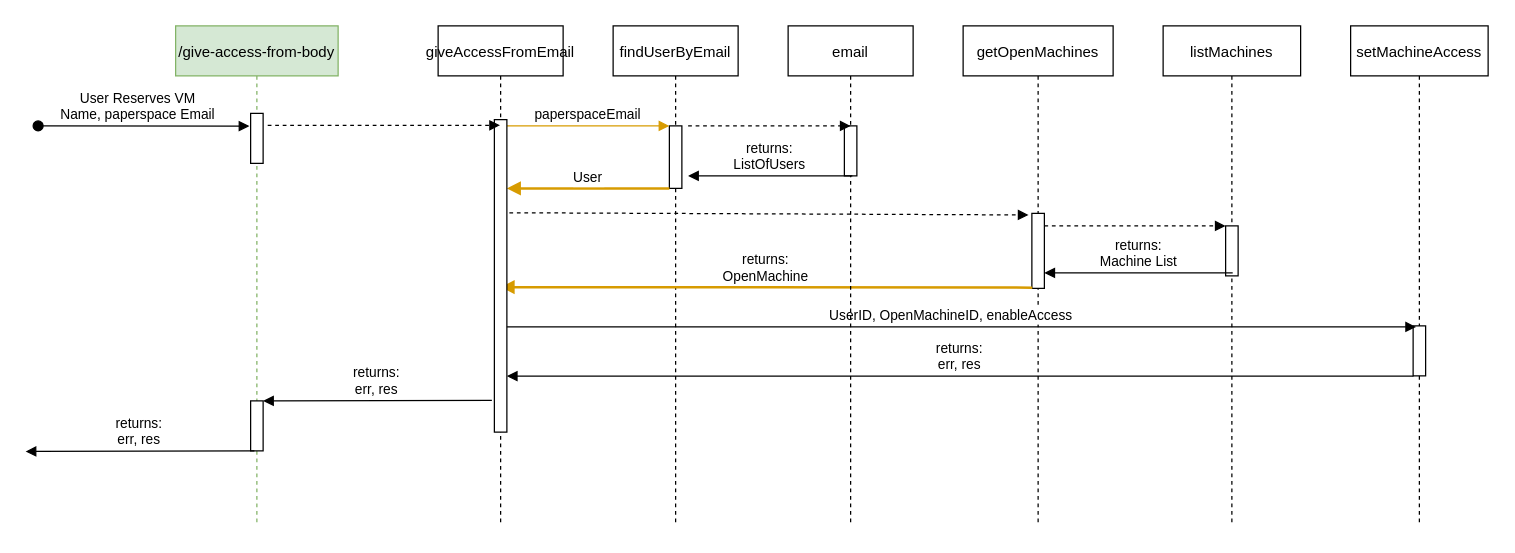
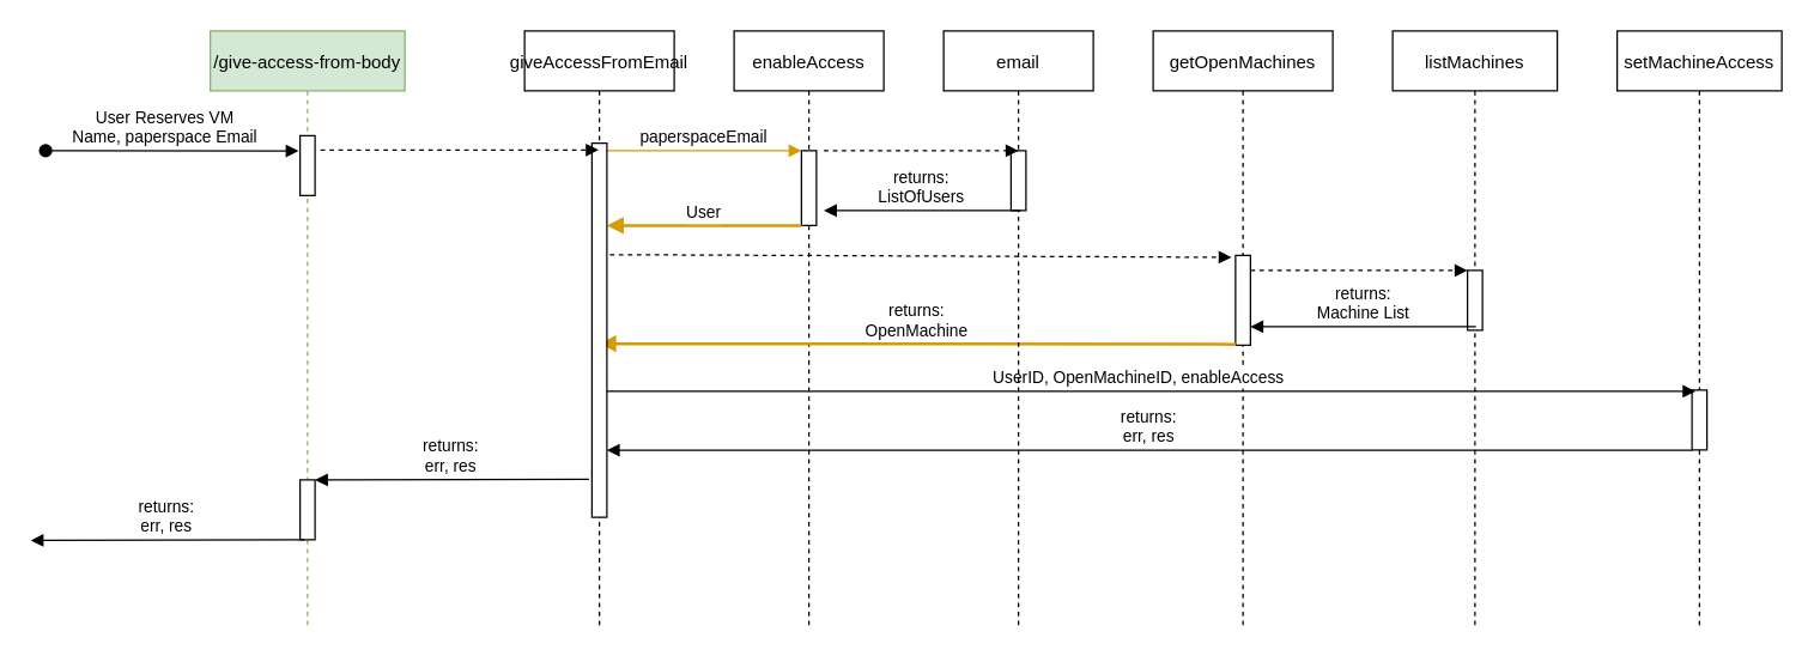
  <mxCell id="0" />
  <mxCell id="1" parent="0" />
  <mxCell id="2" value="/give-access-from-body" style="shape=umlLifeline;perimeter=lifelinePerimeter;container=1;collapsible=0;recursiveResize=0;rounded=0;shadow=0;strokeWidth=1;fillColor=#d5e8d4;strokeColor=#82b366;" parent="1" vertex="1"><mxGeometry x="140" y="20" width="130" height="400" as="geometry" /></mxCell>
  <mxCell id="3" value="User Reserves VM&#10;Name, paperspace Email" style="verticalAlign=bottom;startArrow=oval;endArrow=block;startSize=8;shadow=0;strokeWidth=1;entryX=-0.1;entryY=0.254;entryDx=0;entryDy=0;entryPerimeter=0;" parent="2" target="4" edge="1"><mxGeometry x="-0.048" relative="1" as="geometry"><mxPoint x="-110" y="80" as="sourcePoint" /><mxPoint x="40" y="70" as="targetPoint" /><mxPoint as="offset" /></mxGeometry></mxCell>
  <mxCell id="4" value="" style="points=[];perimeter=orthogonalPerimeter;rounded=0;shadow=0;strokeWidth=1;" parent="2" vertex="1"><mxGeometry x="60" y="70" width="10" height="40" as="geometry" /></mxCell>
  <mxCell id="5" value="" style="points=[];perimeter=orthogonalPerimeter;rounded=0;shadow=0;strokeWidth=1;" parent="2" vertex="1"><mxGeometry x="60" y="300" width="10" height="40" as="geometry" /></mxCell>
- <mxCell id="6" value="findUserByEmail" style="shape=umlLifeline;perimeter=lifelinePerimeter;container=1;collapsible=0;recursiveResize=0;rounded=0;shadow=0;strokeWidth=1;" parent="1" vertex="1"><mxGeometry x="490" y="20" width="100" height="400" as="geometry" /></mxCell>
+ <mxCell id="6" value="enableAccess" style="shape=umlLifeline;perimeter=lifelinePerimeter;container=1;collapsible=0;recursiveResize=0;rounded=0;shadow=0;strokeWidth=1;" parent="1" vertex="1"><mxGeometry x="490" y="20" width="100" height="400" as="geometry" /></mxCell>
  <mxCell id="7" value="" style="points=[];perimeter=orthogonalPerimeter;rounded=0;shadow=0;strokeWidth=1;" parent="6" vertex="1"><mxGeometry x="45" y="80" width="10" height="50" as="geometry" /></mxCell>
  <mxCell id="8" value="paperspaceEmail" style="verticalAlign=bottom;endArrow=block;entryX=0;entryY=0;shadow=0;strokeWidth=1;fillColor=#ffe6cc;strokeColor=#d79b00;" parent="1" source="19" target="7" edge="1"><mxGeometry relative="1" as="geometry"><mxPoint x="325" y="100" as="sourcePoint" /></mxGeometry></mxCell>
  <mxCell id="9" value="User" style="verticalAlign=bottom;endArrow=block;shadow=0;strokeWidth=2;fillColor=#ffe6cc;strokeColor=#d79b00;" parent="1" source="7" target="19" edge="1"><mxGeometry relative="1" as="geometry"><mxPoint x="290" y="140" as="sourcePoint" /><mxPoint x="210" y="139" as="targetPoint" /><Array as="points"><mxPoint x="450" y="150" /></Array></mxGeometry></mxCell>
  <mxCell id="10" value="getOpenMachines" style="shape=umlLifeline;perimeter=lifelinePerimeter;container=1;collapsible=0;recursiveResize=0;rounded=0;shadow=0;strokeWidth=1;" parent="1" vertex="1"><mxGeometry x="770" y="20" width="120" height="400" as="geometry" /></mxCell>
  <mxCell id="11" value="" style="points=[];perimeter=orthogonalPerimeter;rounded=0;shadow=0;strokeWidth=1;" parent="10" vertex="1"><mxGeometry x="55" y="150" width="10" height="60" as="geometry" /></mxCell>
  <mxCell id="12" value="" style="verticalAlign=bottom;endArrow=block;shadow=0;strokeWidth=1;dashed=1;exitX=1.2;exitY=0.298;exitDx=0;exitDy=0;exitPerimeter=0;entryX=-0.267;entryY=0.021;entryDx=0;entryDy=0;entryPerimeter=0;" parent="1" source="19" target="11" edge="1"><mxGeometry relative="1" as="geometry"><mxPoint x="210" y="180" as="sourcePoint" /><mxPoint x="550" y="180.24" as="targetPoint" /></mxGeometry></mxCell>
  <mxCell id="13" value="returns:&#10;OpenMachine" style="verticalAlign=bottom;endArrow=block;shadow=0;strokeWidth=2;exitX=0.029;exitY=0.99;exitDx=0;exitDy=0;exitPerimeter=0;fillColor=#ffe6cc;strokeColor=#d79b00;" parent="1" source="11" edge="1"><mxGeometry relative="1" as="geometry"><mxPoint x="545" y="200" as="sourcePoint" /><mxPoint x="400" y="229" as="targetPoint" /></mxGeometry></mxCell>
  <mxCell id="14" value="setMachineAccess" style="shape=umlLifeline;perimeter=lifelinePerimeter;container=1;collapsible=0;recursiveResize=0;rounded=0;shadow=0;strokeWidth=1;" parent="1" vertex="1"><mxGeometry x="1080" y="20" width="110" height="400" as="geometry" /></mxCell>
  <mxCell id="15" value="" style="points=[];perimeter=orthogonalPerimeter;rounded=0;shadow=0;strokeWidth=1;" parent="14" vertex="1"><mxGeometry x="50" y="240" width="10" height="40" as="geometry" /></mxCell>
  <mxCell id="16" value="UserID, OpenMachineID, enableAccess" style="verticalAlign=bottom;endArrow=block;entryX=0.233;entryY=0.021;shadow=0;strokeWidth=1;entryDx=0;entryDy=0;entryPerimeter=0;" parent="1" source="18" target="15" edge="1"><mxGeometry x="-0.014" relative="1" as="geometry"><mxPoint x="510" y="260" as="sourcePoint" /><mxPoint x="695" y="260" as="targetPoint" /><mxPoint as="offset" /></mxGeometry></mxCell>
  <mxCell id="17" value="returns:&#10;err, res" style="verticalAlign=bottom;endArrow=block;shadow=0;strokeWidth=1;exitX=0.033;exitY=1.004;exitDx=0;exitDy=0;exitPerimeter=0;" parent="1" source="15" target="19" edge="1"><mxGeometry relative="1" as="geometry"><mxPoint x="700.62" y="300" as="sourcePoint" /><mxPoint x="359.997" y="300" as="targetPoint" /></mxGeometry></mxCell>
  <mxCell id="18" value="giveAccessFromEmail" style="shape=umlLifeline;perimeter=lifelinePerimeter;container=1;collapsible=0;recursiveResize=0;rounded=0;shadow=0;strokeWidth=1;" parent="1" vertex="1"><mxGeometry x="350" y="20" width="100" height="400" as="geometry" /></mxCell>
  <mxCell id="19" value="" style="points=[];perimeter=orthogonalPerimeter;rounded=0;shadow=0;strokeWidth=1;" parent="18" vertex="1"><mxGeometry x="45" y="75" width="10" height="250" as="geometry" /></mxCell>
  <mxCell id="20" value="" style="verticalAlign=bottom;endArrow=block;shadow=0;strokeWidth=1;dashed=1;exitX=1.367;exitY=0.238;exitDx=0;exitDy=0;exitPerimeter=0;" parent="1" source="4" target="18" edge="1"><mxGeometry relative="1" as="geometry"><mxPoint x="220" y="100" as="sourcePoint" /><mxPoint x="387.33" y="102" as="targetPoint" /></mxGeometry></mxCell>
  <mxCell id="21" value="returns:&#10;err, res" style="verticalAlign=bottom;endArrow=block;shadow=0;strokeWidth=1;exitX=-0.2;exitY=0.898;exitDx=0;exitDy=0;exitPerimeter=0;" parent="1" source="19" edge="1"><mxGeometry relative="1" as="geometry"><mxPoint x="645.33" y="320" as="sourcePoint" /><mxPoint x="210" y="320" as="targetPoint" /></mxGeometry></mxCell>
  <mxCell id="22" value="returns:&#10;err, res" style="verticalAlign=bottom;endArrow=block;shadow=0;strokeWidth=1;exitX=-0.2;exitY=0.898;exitDx=0;exitDy=0;exitPerimeter=0;" parent="1" edge="1"><mxGeometry relative="1" as="geometry"><mxPoint x="203" y="360" as="sourcePoint" /><mxPoint x="20" y="360.5" as="targetPoint" /></mxGeometry></mxCell>
  <mxCell id="23" value="listMachines" style="shape=umlLifeline;perimeter=lifelinePerimeter;container=1;collapsible=0;recursiveResize=0;rounded=0;shadow=0;strokeWidth=1;" parent="1" vertex="1"><mxGeometry x="930" y="20" width="110" height="400" as="geometry" /></mxCell>
  <mxCell id="24" value="" style="points=[];perimeter=orthogonalPerimeter;rounded=0;shadow=0;strokeWidth=1;" parent="23" vertex="1"><mxGeometry x="50" y="160" width="10" height="40" as="geometry" /></mxCell>
  <mxCell id="25" value="" style="verticalAlign=bottom;endArrow=block;shadow=0;strokeWidth=1;dashed=1;" parent="1" source="11" target="24" edge="1"><mxGeometry relative="1" as="geometry"><mxPoint x="840" y="191" as="sourcePoint" /><mxPoint x="977.33" y="190.84" as="targetPoint" /><Array as="points"><mxPoint x="920" y="180" /></Array></mxGeometry></mxCell>
  <mxCell id="26" value="returns:&#10;Machine List" style="verticalAlign=bottom;endArrow=block;shadow=0;strokeWidth=1;exitX=0.506;exitY=0.494;exitDx=0;exitDy=0;exitPerimeter=0;" parent="1" source="23" target="11" edge="1"><mxGeometry relative="1" as="geometry"><mxPoint x="835.29" y="229.6" as="sourcePoint" /><mxPoint x="550" y="229.5" as="targetPoint" /></mxGeometry></mxCell>
  <mxCell id="27" value="email" style="shape=umlLifeline;perimeter=lifelinePerimeter;container=1;collapsible=0;recursiveResize=0;rounded=0;shadow=0;strokeWidth=1;" parent="1" vertex="1"><mxGeometry x="630" y="20" width="100" height="400" as="geometry" /></mxCell>
  <mxCell id="28" value="" style="points=[];perimeter=orthogonalPerimeter;rounded=0;shadow=0;strokeWidth=1;" parent="27" vertex="1"><mxGeometry x="45" y="80" width="10" height="40" as="geometry" /></mxCell>
  <mxCell id="29" value="" style="verticalAlign=bottom;endArrow=block;entryX=0;entryY=0;shadow=0;strokeWidth=1;dashed=1;" parent="1" edge="1"><mxGeometry relative="1" as="geometry"><mxPoint x="550" y="100" as="sourcePoint" /><mxPoint x="680" y="100" as="targetPoint" /></mxGeometry></mxCell>
  <mxCell id="30" value="returns:&#10;ListOfUsers" style="verticalAlign=bottom;endArrow=block;shadow=0;strokeWidth=1;entryX=0.536;entryY=0.314;entryDx=0;entryDy=0;entryPerimeter=0;" parent="1" edge="1"><mxGeometry relative="1" as="geometry"><mxPoint x="681.4" y="140" as="sourcePoint" /><mxPoint x="550" y="140" as="targetPoint" /></mxGeometry></mxCell>
